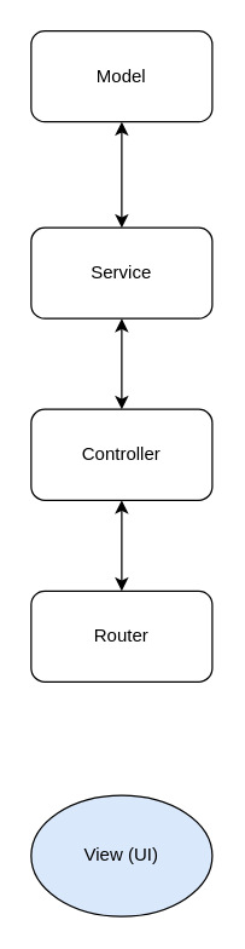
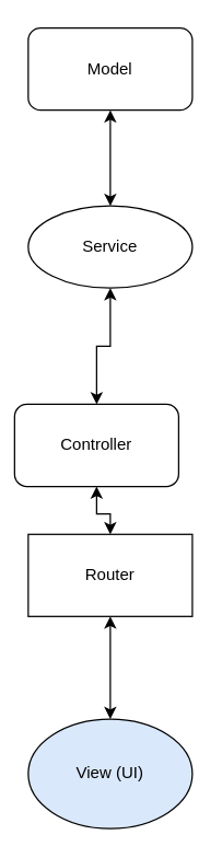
  <mxCell id="0" />
  <mxCell id="1" parent="0" />
  <mxCell id="2" style="edgeStyle=orthogonalEdgeStyle;rounded=0;orthogonalLoop=1;jettySize=auto;html=1;startArrow=classic;startFill=1;" edge="1" parent="1" source="3" target="5"><mxGeometry relative="1" as="geometry" /></mxCell>
- <mxCell id="3" value="Controller" style="rounded=1;whiteSpace=wrap;html=1;" vertex="1" parent="1"><mxGeometry x="20" y="270" width="120" height="60" as="geometry" /></mxCell>
- <mxCell id="5" value="Router" style="rounded=1;whiteSpace=wrap;html=1;" vertex="1" parent="1"><mxGeometry x="20" y="390" width="120" height="60" as="geometry" /></mxCell>
+ <mxCell id="3" value="Controller" style="rounded=1;whiteSpace=wrap;html=1;" vertex="1" parent="1"><mxGeometry x="10" y="295" width="120" height="60" as="geometry" /></mxCell>
+ <mxCell id="4" style="edgeStyle=orthogonalEdgeStyle;rounded=0;orthogonalLoop=1;jettySize=auto;html=1;entryX=0.5;entryY=0;entryDx=0;entryDy=0;startArrow=classic;startFill=1;" edge="1" parent="1" source="5" target="10"><mxGeometry relative="1" as="geometry" /></mxCell>
+ <mxCell id="5" value="Router" style="whiteSpace=wrap;html=1;rounded=0;" vertex="1" parent="1"><mxGeometry x="20" y="390" width="120" height="60" as="geometry" /></mxCell>
  <mxCell id="6" style="edgeStyle=orthogonalEdgeStyle;rounded=0;orthogonalLoop=1;jettySize=auto;html=1;startArrow=classic;startFill=1;" edge="1" parent="1" source="7" target="3"><mxGeometry relative="1" as="geometry" /></mxCell>
- <mxCell id="7" value="Service" style="rounded=1;whiteSpace=wrap;html=1;" vertex="1" parent="1"><mxGeometry x="20" y="150" width="120" height="60" as="geometry" /></mxCell>
+ <mxCell id="7" value="Service" style="ellipse;whiteSpace=wrap;html=1;" vertex="1" parent="1"><mxGeometry x="20" y="150" width="120" height="60" as="geometry" /></mxCell>
  <mxCell id="8" style="edgeStyle=orthogonalEdgeStyle;rounded=0;orthogonalLoop=1;jettySize=auto;html=1;entryX=0.5;entryY=0;entryDx=0;entryDy=0;startArrow=classic;startFill=1;" edge="1" parent="1" source="9" target="7"><mxGeometry relative="1" as="geometry" /></mxCell>
  <mxCell id="9" value="Model" style="rounded=1;whiteSpace=wrap;html=1;" vertex="1" parent="1"><mxGeometry x="20" y="20" width="120" height="60" as="geometry" /></mxCell>
  <mxCell id="10" value="View (UI)" style="ellipse;whiteSpace=wrap;html=1;fillColor=#dae8fc;" vertex="1" parent="1"><mxGeometry x="20" y="525" width="120" height="80" as="geometry" /></mxCell>
